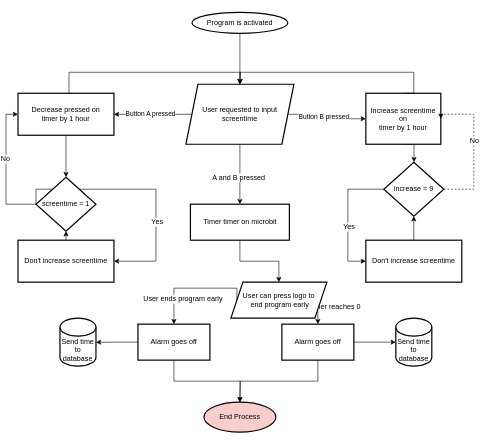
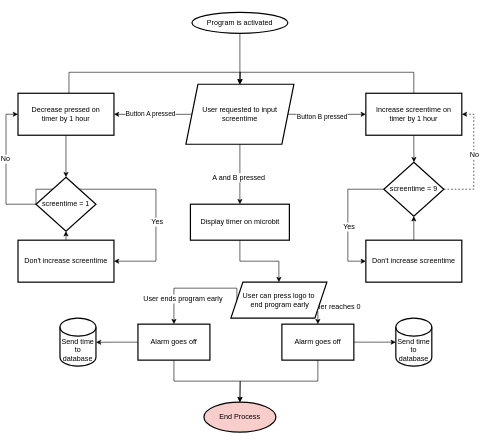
  <mxCell id="0" />
  <mxCell id="1" parent="0" />
  <mxCell id="2" value="Program is activated" style="strokeWidth=2;html=1;shape=mxgraph.flowchart.start_1;whiteSpace=wrap;" parent="1" vertex="1"><mxGeometry x="310" y="20" width="160" height="35" as="geometry" /></mxCell>
  <mxCell id="3" value="" style="endArrow=classic;html=1;rounded=0;exitX=0.5;exitY=1;exitDx=0;exitDy=0;exitPerimeter=0;" parent="1" edge="1" source="2"><mxGeometry width="50" height="50" relative="1" as="geometry"><mxPoint x="389.5" y="90" as="sourcePoint" /><mxPoint x="390" y="140" as="targetPoint" /></mxGeometry></mxCell>
  <mxCell id="4" value="" style="edgeStyle=orthogonalEdgeStyle;rounded=0;orthogonalLoop=1;jettySize=auto;html=1;entryX=0;entryY=0.5;entryDx=0;entryDy=0;" parent="1" edge="1" target="9"><mxGeometry relative="1" as="geometry"><mxPoint x="570" y="190" as="targetPoint" /><mxPoint x="470" y="190" as="sourcePoint" /></mxGeometry></mxCell>
  <mxCell id="5" value="Button B pressed" style="edgeLabel;html=1;align=center;verticalAlign=middle;resizable=0;points=[];" parent="4" vertex="1" connectable="0"><mxGeometry x="-0.12" y="-4" relative="1" as="geometry"><mxPoint as="offset" /></mxGeometry></mxCell>
  <mxCell id="6" style="edgeStyle=orthogonalEdgeStyle;rounded=0;orthogonalLoop=1;jettySize=auto;html=1;exitX=0;exitY=0.5;exitDx=0;exitDy=0;exitPerimeter=0;entryX=1;entryY=0.5;entryDx=0;entryDy=0;" parent="1" target="26" edge="1"><mxGeometry relative="1" as="geometry"><mxPoint x="310" y="190" as="sourcePoint" /><mxPoint x="175" y="190" as="targetPoint" /></mxGeometry></mxCell>
  <mxCell id="7" value="Button A pressed" style="edgeLabel;html=1;align=center;verticalAlign=middle;resizable=0;points=[];" parent="6" vertex="1" connectable="0"><mxGeometry x="0.067" y="-2" relative="1" as="geometry"><mxPoint as="offset" /></mxGeometry></mxCell>
  <mxCell id="8" style="edgeStyle=orthogonalEdgeStyle;rounded=0;orthogonalLoop=1;jettySize=auto;html=1;exitX=0.5;exitY=1;exitDx=0;exitDy=0;fontFamily=Helvetica;fontSize=12;fontColor=default;" edge="1" parent="1" source="9"><mxGeometry relative="1" as="geometry"><mxPoint x="680.31" y="270" as="targetPoint" /></mxGeometry></mxCell>
- <mxCell id="9" value="Increase screentime on&lt;div&gt;timer by 1 hour&lt;/div&gt;" style="shape=rectangle;perimeter=rectanglePerimeter;whiteSpace=wrap;html=1;fixedSize=1;strokeWidth=2;fillOpacity=100;" parent="1" vertex="1"><mxGeometry x="600" y="155" width="125" height="85" as="geometry" /></mxCell>
+ <mxCell id="9" value="Increase screentime on&lt;div&gt;timer by 1 hour&lt;/div&gt;" style="shape=rectangle;perimeter=rectanglePerimeter;whiteSpace=wrap;html=1;fixedSize=1;strokeWidth=2;fillOpacity=100;" parent="1" vertex="1"><mxGeometry x="600" y="155" width="160" height="70" as="geometry" /></mxCell>
  <mxCell id="10" style="edgeStyle=orthogonalEdgeStyle;rounded=0;orthogonalLoop=1;jettySize=auto;html=1;exitX=0.5;exitY=1;exitDx=0;exitDy=0;fontFamily=Helvetica;fontSize=12;fontColor=default;" edge="1" parent="1" source="11" target="45"><mxGeometry relative="1" as="geometry"><mxPoint x="389.966" y="480" as="targetPoint" /></mxGeometry></mxCell>
- <mxCell id="11" value="Timer timer on microbit" style="shape=rectangle;perimeter=rectanglePerimeter;whiteSpace=wrap;html=1;fixedSize=1;strokeWidth=2;" parent="1" vertex="1"><mxGeometry x="307.5" y="340" width="165" height="60" as="geometry" /></mxCell>
+ <mxCell id="11" value="Display timer on microbit" style="shape=rectangle;perimeter=rectanglePerimeter;whiteSpace=wrap;html=1;fixedSize=1;strokeWidth=2;" parent="1" vertex="1"><mxGeometry x="307.5" y="340" width="165" height="60" as="geometry" /></mxCell>
  <mxCell id="12" value="End Process" style="ellipse;whiteSpace=wrap;html=1;strokeWidth=2;fillColor=#f8cecc;" parent="1" vertex="1"><mxGeometry x="330" y="670" width="120" height="50" as="geometry" /></mxCell>
  <mxCell id="13" style="edgeStyle=orthogonalEdgeStyle;rounded=0;orthogonalLoop=1;jettySize=auto;html=1;exitX=0.5;exitY=0;exitDx=0;exitDy=0;entryX=0.5;entryY=0;entryDx=0;entryDy=0;entryPerimeter=0;" edge="1" parent="1" source="9"><mxGeometry relative="1" as="geometry"><mxPoint x="390" y="140" as="targetPoint" /><Array as="points"><mxPoint x="680" y="120" /><mxPoint x="390" y="120" /></Array></mxGeometry></mxCell>
  <mxCell id="14" style="edgeStyle=orthogonalEdgeStyle;rounded=0;orthogonalLoop=1;jettySize=auto;html=1;exitX=0.5;exitY=0;exitDx=0;exitDy=0;entryX=0.5;entryY=0;entryDx=0;entryDy=0;entryPerimeter=0;" edge="1" parent="1"><mxGeometry relative="1" as="geometry"><mxPoint x="105" y="155" as="sourcePoint" /><mxPoint x="390" y="140" as="targetPoint" /><Array as="points"><mxPoint x="105" y="120" /><mxPoint x="391" y="120" /><mxPoint x="391" y="140" /></Array></mxGeometry></mxCell>
  <mxCell id="15" style="edgeStyle=orthogonalEdgeStyle;rounded=0;orthogonalLoop=1;jettySize=auto;html=1;exitX=1;exitY=0.5;exitDx=0;exitDy=0;entryX=1;entryY=0.5;entryDx=0;entryDy=0;fontFamily=Helvetica;fontSize=12;fontColor=default;dashed=1;" edge="1" parent="1" source="19" target="9"><mxGeometry relative="1" as="geometry"><Array as="points"><mxPoint x="780" y="315" /><mxPoint x="780" y="190" /></Array></mxGeometry></mxCell>
  <mxCell id="16" value="No" style="edgeLabel;html=1;align=center;verticalAlign=middle;resizable=0;points=[];strokeColor=default;strokeWidth=2;fontFamily=Helvetica;fontSize=12;fontColor=default;fillColor=default;" vertex="1" connectable="0" parent="15"><mxGeometry x="0.106" relative="1" as="geometry"><mxPoint as="offset" /></mxGeometry></mxCell>
  <mxCell id="17" style="edgeStyle=orthogonalEdgeStyle;rounded=0;orthogonalLoop=1;jettySize=auto;html=1;exitX=0;exitY=0.5;exitDx=0;exitDy=0;fontFamily=Helvetica;fontSize=12;fontColor=default;entryX=0;entryY=0.5;entryDx=0;entryDy=0;" edge="1" parent="1" source="19" target="24"><mxGeometry relative="1" as="geometry"><mxPoint x="580" y="380" as="targetPoint" /><mxPoint x="610" y="315" as="sourcePoint" /><Array as="points"><mxPoint x="570" y="315" /><mxPoint x="570" y="435" /></Array></mxGeometry></mxCell>
  <mxCell id="18" value="Yes" style="edgeLabel;html=1;align=center;verticalAlign=middle;resizable=0;points=[];strokeColor=default;strokeWidth=2;fontFamily=Helvetica;fontSize=12;fontColor=default;fillColor=default;" vertex="1" connectable="0" parent="17"><mxGeometry x="0.166" y="1" relative="1" as="geometry"><mxPoint as="offset" /></mxGeometry></mxCell>
- <mxCell id="19" value="increase = 9" style="rhombus;whiteSpace=wrap;html=1;strokeColor=default;strokeWidth=2;align=center;verticalAlign=middle;fontFamily=Helvetica;fontSize=12;fontColor=default;fillColor=default;" vertex="1" parent="1"><mxGeometry x="630" y="270" width="100" height="90" as="geometry" /></mxCell>
+ <mxCell id="19" value="screentime = 9" style="rhombus;whiteSpace=wrap;html=1;strokeColor=default;strokeWidth=2;align=center;verticalAlign=middle;fontFamily=Helvetica;fontSize=12;fontColor=default;fillColor=default;" vertex="1" parent="1"><mxGeometry x="630" y="270" width="100" height="90" as="geometry" /></mxCell>
  <mxCell id="20" style="edgeStyle=orthogonalEdgeStyle;rounded=0;orthogonalLoop=1;jettySize=auto;html=1;exitX=0.5;exitY=1;exitDx=0;exitDy=0;fontFamily=Helvetica;fontSize=12;fontColor=default;" edge="1" parent="1" source="22"><mxGeometry relative="1" as="geometry"><mxPoint x="389.966" y="340" as="targetPoint" /></mxGeometry></mxCell>
  <mxCell id="21" value="A and B pressed" style="edgeLabel;html=1;align=center;verticalAlign=middle;resizable=0;points=[];strokeColor=default;strokeWidth=2;fontFamily=Helvetica;fontSize=12;fontColor=default;fillColor=default;" vertex="1" connectable="0" parent="20"><mxGeometry x="0.121" y="-3" relative="1" as="geometry"><mxPoint as="offset" /></mxGeometry></mxCell>
  <mxCell id="22" value="User requested to input&lt;div&gt;screentime&lt;/div&gt;" style="shape=parallelogram;perimeter=parallelogramPerimeter;whiteSpace=wrap;html=1;fixedSize=1;strokeWidth=2;" vertex="1" parent="1"><mxGeometry x="300" y="140" width="180" height="100" as="geometry" /></mxCell>
  <mxCell id="23" style="edgeStyle=orthogonalEdgeStyle;rounded=0;orthogonalLoop=1;jettySize=auto;html=1;exitX=0.5;exitY=0;exitDx=0;exitDy=0;entryX=0.5;entryY=1;entryDx=0;entryDy=0;fontFamily=Helvetica;fontSize=12;fontColor=default;" edge="1" parent="1" source="24" target="19"><mxGeometry relative="1" as="geometry" /></mxCell>
  <mxCell id="24" value="Don't increase screentime" style="shape=rectangle;perimeter=rectanglePerimeter;whiteSpace=wrap;html=1;fixedSize=1;strokeWidth=2;fillOpacity=100;" vertex="1" parent="1"><mxGeometry x="600" y="400" width="160" height="70" as="geometry" /></mxCell>
  <mxCell id="25" style="edgeStyle=orthogonalEdgeStyle;rounded=0;orthogonalLoop=1;jettySize=auto;html=1;exitX=0.5;exitY=1;exitDx=0;exitDy=0;entryX=0.5;entryY=0;entryDx=0;entryDy=0;fontFamily=Helvetica;fontSize=12;fontColor=default;" edge="1" parent="1" source="26" target="31"><mxGeometry relative="1" as="geometry" /></mxCell>
  <mxCell id="26" value="Decrease pressed on&lt;div&gt;timer by 1 hour&lt;/div&gt;" style="shape=rectangle;perimeter=rectanglePerimeter;whiteSpace=wrap;html=1;fixedSize=1;strokeWidth=2;fillOpacity=100;" vertex="1" parent="1"><mxGeometry x="20" y="155" width="160" height="70" as="geometry" /></mxCell>
  <mxCell id="27" style="edgeStyle=orthogonalEdgeStyle;rounded=0;orthogonalLoop=1;jettySize=auto;html=1;exitX=0;exitY=0.5;exitDx=0;exitDy=0;fontFamily=Helvetica;fontSize=12;fontColor=default;entryX=1;entryY=0.5;entryDx=0;entryDy=0;" edge="1" parent="1" source="31" target="33"><mxGeometry relative="1" as="geometry"><mxPoint x="-10" y="360" as="targetPoint" /><mxPoint x="220.03" y="297.59" as="sourcePoint" /><Array as="points"><mxPoint x="250" y="315" /><mxPoint x="250" y="435" /></Array></mxGeometry></mxCell>
  <mxCell id="28" value="Yes" style="edgeLabel;html=1;align=center;verticalAlign=middle;resizable=0;points=[];strokeColor=default;strokeWidth=2;fontFamily=Helvetica;fontSize=12;fontColor=default;fillColor=default;" vertex="1" connectable="0" parent="27"><mxGeometry x="0.166" y="1" relative="1" as="geometry"><mxPoint y="37" as="offset" /></mxGeometry></mxCell>
  <mxCell id="29" style="edgeStyle=orthogonalEdgeStyle;rounded=0;orthogonalLoop=1;jettySize=auto;html=1;exitX=0;exitY=0.5;exitDx=0;exitDy=0;entryX=0;entryY=0.5;entryDx=0;entryDy=0;fontFamily=Helvetica;fontSize=12;fontColor=default;" edge="1" parent="1" source="31" target="26"><mxGeometry relative="1" as="geometry" /></mxCell>
  <mxCell id="30" value="No" style="edgeLabel;html=1;align=center;verticalAlign=middle;resizable=0;points=[];strokeColor=default;strokeWidth=2;fontFamily=Helvetica;fontSize=12;fontColor=default;fillColor=default;" vertex="1" connectable="0" parent="29"><mxGeometry x="0.149" y="2" relative="1" as="geometry"><mxPoint as="offset" /></mxGeometry></mxCell>
  <mxCell id="31" value="screentime = 1" style="rhombus;whiteSpace=wrap;html=1;strokeColor=default;strokeWidth=2;align=center;verticalAlign=middle;fontFamily=Helvetica;fontSize=12;fontColor=default;fillColor=default;" vertex="1" parent="1"><mxGeometry x="50" y="295" width="100" height="90" as="geometry" /></mxCell>
  <mxCell id="32" style="edgeStyle=orthogonalEdgeStyle;rounded=0;orthogonalLoop=1;jettySize=auto;html=1;exitX=0.5;exitY=0;exitDx=0;exitDy=0;entryX=0.5;entryY=1;entryDx=0;entryDy=0;fontFamily=Helvetica;fontSize=12;fontColor=default;" edge="1" parent="1" source="33" target="31"><mxGeometry relative="1" as="geometry" /></mxCell>
  <mxCell id="33" value="Don't increase screentime" style="shape=rectangle;perimeter=rectanglePerimeter;whiteSpace=wrap;html=1;fixedSize=1;strokeWidth=2;fillOpacity=100;" vertex="1" parent="1"><mxGeometry x="20" y="400" width="160" height="70" as="geometry" /></mxCell>
  <mxCell id="34" style="edgeStyle=orthogonalEdgeStyle;rounded=0;orthogonalLoop=1;jettySize=auto;html=1;exitX=1;exitY=0.5;exitDx=0;exitDy=0;fontFamily=Helvetica;fontSize=12;fontColor=default;" edge="1" parent="1" source="36"><mxGeometry relative="1" as="geometry"><mxPoint x="650" y="570" as="targetPoint" /></mxGeometry></mxCell>
  <mxCell id="35" style="edgeStyle=orthogonalEdgeStyle;rounded=0;orthogonalLoop=1;jettySize=auto;html=1;exitX=0.5;exitY=1;exitDx=0;exitDy=0;fontFamily=Helvetica;fontSize=12;fontColor=default;" edge="1" parent="1" source="36"><mxGeometry relative="1" as="geometry"><mxPoint x="390" y="670" as="targetPoint" /></mxGeometry></mxCell>
  <mxCell id="36" value="Alarm goes off" style="rounded=0;whiteSpace=wrap;html=1;strokeColor=default;strokeWidth=2;align=center;verticalAlign=middle;fontFamily=Helvetica;fontSize=12;fontColor=default;fillColor=default;" vertex="1" parent="1"><mxGeometry x="460" y="540" width="120" height="60" as="geometry" /></mxCell>
  <mxCell id="37" value="Send time to database" style="shape=cylinder3;whiteSpace=wrap;html=1;boundedLbl=1;backgroundOutline=1;size=15;strokeColor=default;strokeWidth=2;align=center;verticalAlign=middle;fontFamily=Helvetica;fontSize=12;fontColor=default;fillColor=default;" vertex="1" parent="1"><mxGeometry x="650" y="530" width="60" height="80" as="geometry" /></mxCell>
  <mxCell id="38" style="edgeStyle=orthogonalEdgeStyle;rounded=0;orthogonalLoop=1;jettySize=auto;html=1;exitX=0;exitY=0.5;exitDx=0;exitDy=0;fontFamily=Helvetica;fontSize=12;fontColor=default;" edge="1" parent="1" source="40"><mxGeometry relative="1" as="geometry"><mxPoint x="150" y="570.276" as="targetPoint" /></mxGeometry></mxCell>
  <mxCell id="39" style="edgeStyle=orthogonalEdgeStyle;rounded=0;orthogonalLoop=1;jettySize=auto;html=1;exitX=0.5;exitY=1;exitDx=0;exitDy=0;fontFamily=Helvetica;fontSize=12;fontColor=default;" edge="1" parent="1" source="40"><mxGeometry relative="1" as="geometry"><mxPoint x="390" y="670" as="targetPoint" /></mxGeometry></mxCell>
  <mxCell id="40" value="Alarm goes off" style="rounded=0;whiteSpace=wrap;html=1;strokeColor=default;strokeWidth=2;align=center;verticalAlign=middle;fontFamily=Helvetica;fontSize=12;fontColor=default;fillColor=default;" vertex="1" parent="1"><mxGeometry x="220" y="540" width="120" height="60" as="geometry" /></mxCell>
  <mxCell id="41" style="edgeStyle=orthogonalEdgeStyle;rounded=0;orthogonalLoop=1;jettySize=auto;html=1;exitX=1;exitY=0.5;exitDx=0;exitDy=0;fontFamily=Helvetica;fontSize=12;fontColor=default;entryX=0.5;entryY=0;entryDx=0;entryDy=0;" edge="1" parent="1" source="45" target="36"><mxGeometry relative="1" as="geometry"><mxPoint x="520" y="530" as="targetPoint" /><Array as="points"><mxPoint x="520" y="480" /></Array></mxGeometry></mxCell>
  <mxCell id="42" value="Timer reaches 0" style="edgeLabel;html=1;align=center;verticalAlign=middle;resizable=0;points=[];strokeColor=default;strokeWidth=2;fontFamily=Helvetica;fontSize=12;fontColor=default;fillColor=default;" vertex="1" connectable="0" parent="41"><mxGeometry x="-0.431" relative="1" as="geometry"><mxPoint x="26" y="30" as="offset" /></mxGeometry></mxCell>
  <mxCell id="43" style="edgeStyle=orthogonalEdgeStyle;rounded=0;orthogonalLoop=1;jettySize=auto;html=1;exitX=0;exitY=0.5;exitDx=0;exitDy=0;fontFamily=Helvetica;fontSize=12;fontColor=default;entryX=0.5;entryY=0;entryDx=0;entryDy=0;" edge="1" parent="1" source="45" target="40"><mxGeometry relative="1" as="geometry"><mxPoint x="280" y="530" as="targetPoint" /><Array as="points"><mxPoint x="280" y="480" /></Array></mxGeometry></mxCell>
  <mxCell id="44" value="User ends program early" style="edgeLabel;html=1;align=center;verticalAlign=middle;resizable=0;points=[];strokeColor=default;strokeWidth=2;fontFamily=Helvetica;fontSize=12;fontColor=default;fillColor=default;" vertex="1" connectable="0" parent="43"><mxGeometry x="0.226" y="-2" relative="1" as="geometry"><mxPoint x="2" y="19" as="offset" /></mxGeometry></mxCell>
  <mxCell id="45" value="User can press logo to&lt;div&gt;&amp;nbsp;end program early&lt;/div&gt;" style="shape=parallelogram;perimeter=parallelogramPerimeter;whiteSpace=wrap;html=1;fixedSize=1;strokeColor=default;strokeWidth=2;align=center;verticalAlign=middle;fontFamily=Helvetica;fontSize=12;fontColor=default;fillColor=default;" vertex="1" parent="1"><mxGeometry x="375" y="470" width="160" height="60" as="geometry" /></mxCell>
  <mxCell id="46" value="Send time to database" style="shape=cylinder3;whiteSpace=wrap;html=1;boundedLbl=1;backgroundOutline=1;size=15;strokeColor=default;strokeWidth=2;align=center;verticalAlign=middle;fontFamily=Helvetica;fontSize=12;fontColor=default;fillColor=default;" vertex="1" parent="1"><mxGeometry x="90" y="530" width="60" height="80" as="geometry" /></mxCell>
